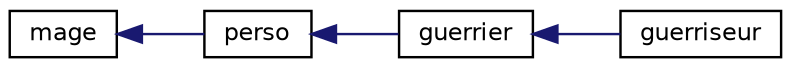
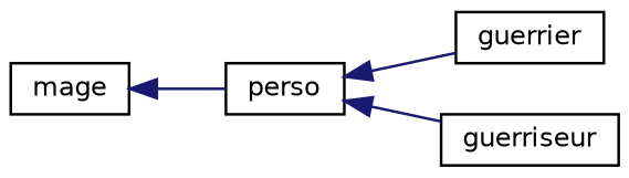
  digraph {
    rankdir=LR
    node [color=black fillcolor=white fontname=Helvetica fontsize=10 shape=record style=filled]
    edge [color=midnightblue dir=back fontname=Helvetica fontsize=10 labelfontname=Helvetica labelfontsize=10 style=solid]
    n1 [height=0.2 label=perso width=0.4]
    n2 [height=0.2 label=guerrier width=0.4]
    n3 [height=0.2 label=guerriseur width=0.4]
    n4 [height=0.2 label=mage width=0.4]
    n1 -> n2
-   n2 -> n3
+   n1 -> n3
    n4 -> n1
  }
